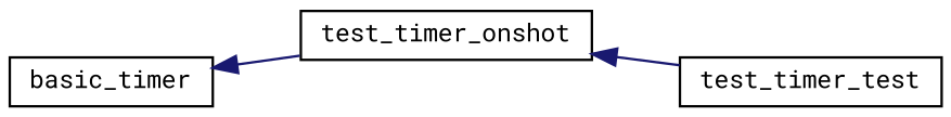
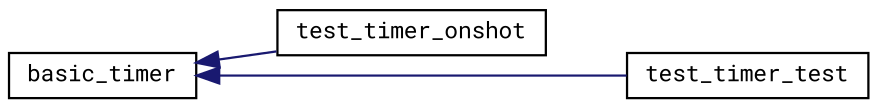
  digraph {
    fontname="Roboto Mono"
    rankdir=LR
    node [color=black fillcolor=white fontname="Roboto Mono" fontsize=10 shape=record style=filled]
    edge [color=midnightblue dir=back fontname="Roboto Mono" fontsize=10 labelfontname=Helvetica labelfontsize=10 style=solid]
    n1 [height=0.2 label=basic_timer width=0.4]
    n2 [height=0.2 label=test_timer_onshot width=0.4]
    n3 [height=0.2 label=test_timer_test width=0.4]
    n1 -> n2
-   n2 -> n3
+   n1 -> n3
  }
